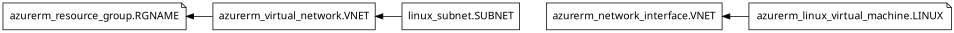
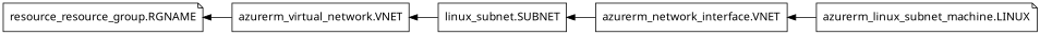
  digraph {
    rankdir=RL
    node [fontname="sans-serif" shape=box]
-   n1 [label="azurerm_linux_virtual_machine.LINUX" shape=note]
+   n1 [label="azurerm_linux_subnet_machine.LINUX" shape=note]
    n2 [label="azurerm_network_interface.VNET"]
    n3 [label="linux_subnet.SUBNET"]
    n4 [label="azurerm_virtual_network.VNET"]
-   n5 [label="azurerm_resource_group.RGNAME" shape=note]
+   n5 [label="resource_resource_group.RGNAME" shape=note]
    n1 -> n2
+   n2 -> n3
    n3 -> n4
    n4 -> n5
  }
